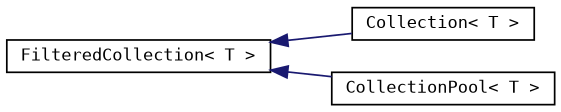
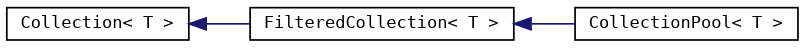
  digraph {
    fontname="DejaVu Sans Mono"
    rankdir=LR
    node [color=black fillcolor=white fontname="DejaVu Sans Mono" fontsize=10 shape=record style=filled]
    edge [color=midnightblue dir=back fontname="DejaVu Sans Mono" fontsize=10 labelfontname=Helvetica labelfontsize=10 style=solid]
    n1 [height=0.2 label="Collection\< T \>" width=0.4]
    n2 [height=0.2 label="FilteredCollection\< T \>" width=0.4]
    n3 [height=0.2 label="CollectionPool\< T \>" width=0.4]
-   n2 -> n1
+   n1 -> n2
    n2 -> n3
  }
